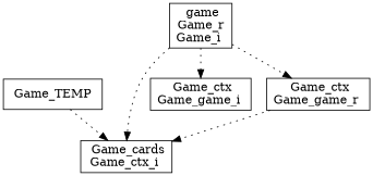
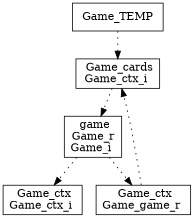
  digraph {
    node [shape=box]
    edge [style=dotted]
    n1 [label=" Game_TEMP "]
    n2 [label=" Game_cards\nGame_ctx_i "]
-   n3 [label=" Game_ctx\nGame_game_i "]
+   n3 [label=" Game_ctx\nGame_ctx_i "]
    n4 [label=" Game_ctx\nGame_game_r "]
    n5 [label=" game\nGame_r\nGame_i "]
    n1 -> n2
    n4 -> n2
-   n5 -> n2
+   n2 -> n5
    n5 -> n3
    n5 -> n4
  }
